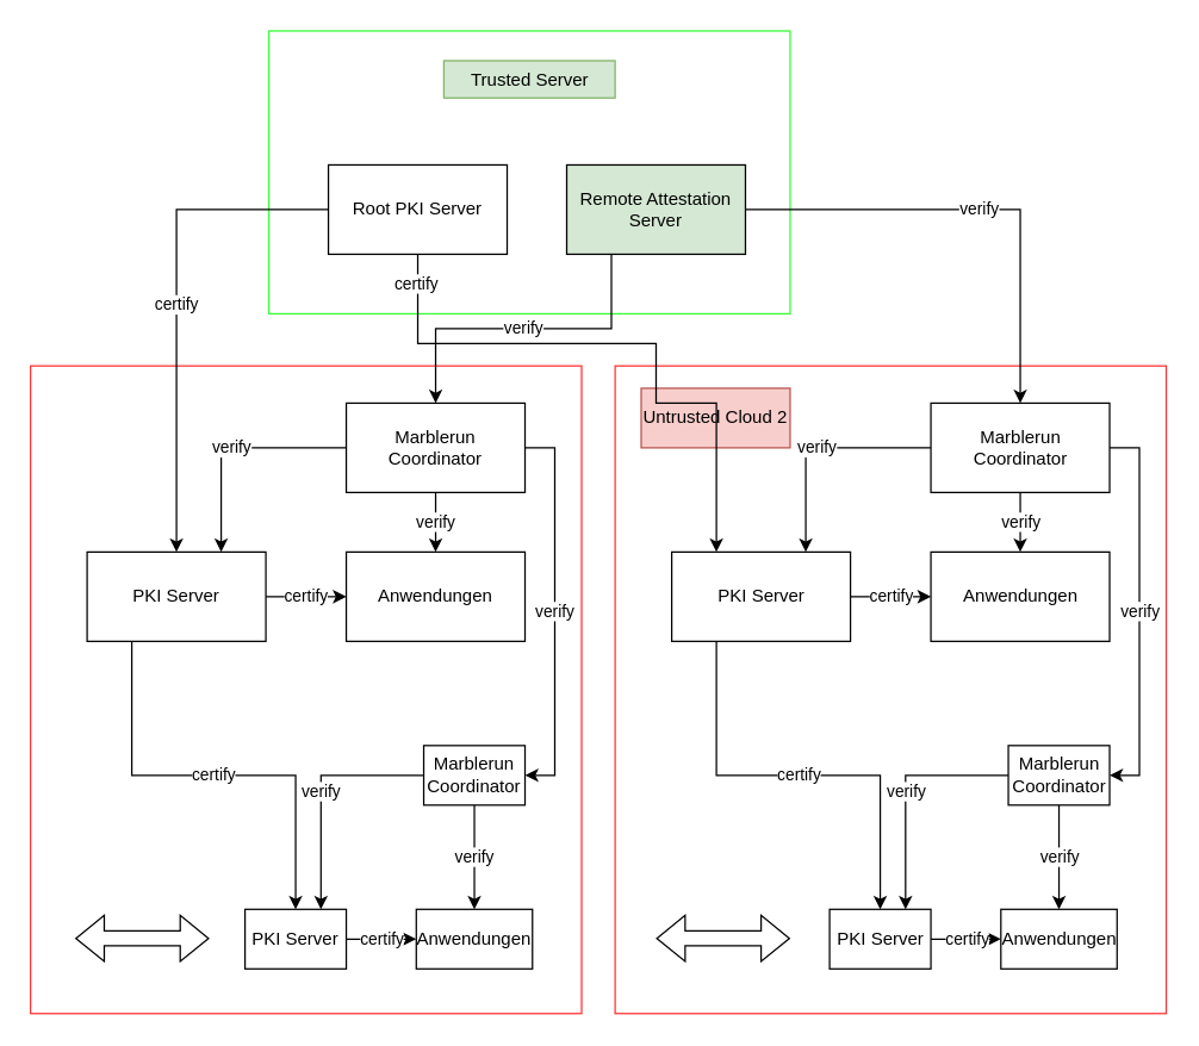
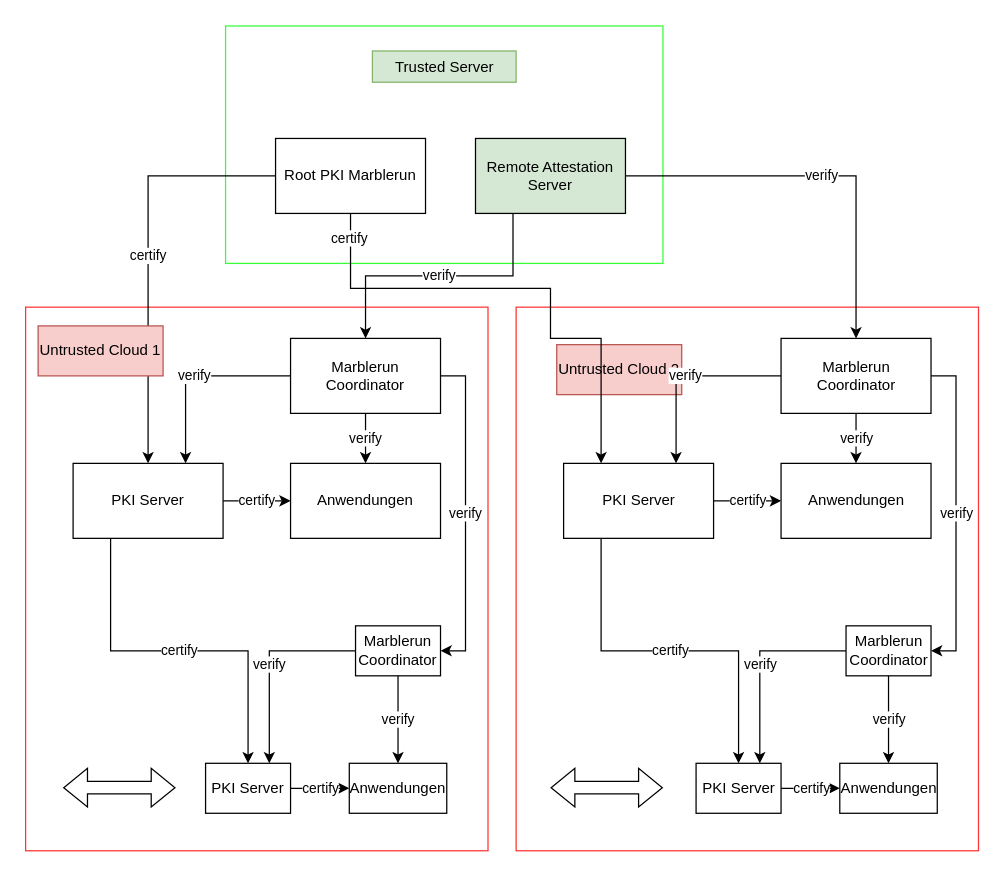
  <mxCell id="0" />
  <mxCell id="1" parent="0" />
  <mxCell id="2" value="" style="rounded=0;whiteSpace=wrap;html=1;strokeColor=#FF3333;" vertex="1" parent="1"><mxGeometry x="412.5" y="245" width="370" height="435" as="geometry" /></mxCell>
  <mxCell id="3" value="" style="rounded=0;whiteSpace=wrap;html=1;strokeColor=#FF3333;" vertex="1" parent="1"><mxGeometry x="20" y="245" width="370" height="435" as="geometry" /></mxCell>
  <mxCell id="4" value="" style="rounded=0;whiteSpace=wrap;html=1;strokeColor=#33FF33;" vertex="1" parent="1"><mxGeometry x="180" y="20" width="350" height="190" as="geometry" /></mxCell>
  <mxCell id="5" value="Trusted Server" style="text;html=1;strokeColor=#82b366;fillColor=#d5e8d4;align=center;verticalAlign=middle;whiteSpace=wrap;rounded=0;" vertex="1" parent="1"><mxGeometry x="297.5" y="40" width="115" height="25" as="geometry" /></mxCell>
  <mxCell id="6" value="certify" style="edgeStyle=orthogonalEdgeStyle;rounded=0;orthogonalLoop=1;jettySize=auto;html=1;exitX=0;exitY=0.5;exitDx=0;exitDy=0;" edge="1" parent="1" source="7" target="18"><mxGeometry relative="1" as="geometry" /></mxCell>
- <mxCell id="7" value="Root PKI Server" style="rounded=0;whiteSpace=wrap;html=1;" vertex="1" parent="1"><mxGeometry x="220" y="110" width="120" height="60" as="geometry" /></mxCell>
+ <mxCell id="7" value="Root PKI Marblerun" style="rounded=0;whiteSpace=wrap;html=1;" vertex="1" parent="1"><mxGeometry x="220" y="110" width="120" height="60" as="geometry" /></mxCell>
  <mxCell id="8" value="verify" style="edgeStyle=orthogonalEdgeStyle;rounded=0;orthogonalLoop=1;jettySize=auto;html=1;exitX=0.25;exitY=1;exitDx=0;exitDy=0;entryX=0.5;entryY=0;entryDx=0;entryDy=0;" edge="1" parent="1" source="10" target="15"><mxGeometry relative="1" as="geometry" /></mxCell>
  <mxCell id="9" value="verify" style="edgeStyle=orthogonalEdgeStyle;rounded=0;orthogonalLoop=1;jettySize=auto;html=1;exitX=1;exitY=0.5;exitDx=0;exitDy=0;entryX=0.5;entryY=0;entryDx=0;entryDy=0;" edge="1" parent="1" source="10" target="30"><mxGeometry relative="1" as="geometry" /></mxCell>
  <mxCell id="10" value="Remote Attestation Server" style="rounded=0;whiteSpace=wrap;html=1;fillColor=#d5e8d4;" vertex="1" parent="1"><mxGeometry x="380" y="110" width="120" height="60" as="geometry" /></mxCell>
+ <mxCell id="11" value="Untrusted Cloud 1" style="text;html=1;strokeColor=#b85450;fillColor=#f8cecc;align=center;verticalAlign=middle;whiteSpace=wrap;rounded=0;" vertex="1" parent="1"><mxGeometry x="30" y="260" width="100" height="40" as="geometry" /></mxCell>
  <mxCell id="12" value="verify" style="edgeStyle=orthogonalEdgeStyle;rounded=0;orthogonalLoop=1;jettySize=auto;html=1;exitX=0;exitY=0.5;exitDx=0;exitDy=0;entryX=0.75;entryY=0;entryDx=0;entryDy=0;" edge="1" parent="1" source="15" target="18"><mxGeometry relative="1" as="geometry" /></mxCell>
  <mxCell id="13" value="verify" style="edgeStyle=orthogonalEdgeStyle;rounded=0;orthogonalLoop=1;jettySize=auto;html=1;exitX=0.5;exitY=1;exitDx=0;exitDy=0;" edge="1" parent="1" source="15" target="19"><mxGeometry relative="1" as="geometry" /></mxCell>
  <mxCell id="14" value="verify" style="edgeStyle=orthogonalEdgeStyle;rounded=0;orthogonalLoop=1;jettySize=auto;html=1;exitX=1;exitY=0.5;exitDx=0;exitDy=0;entryX=1;entryY=0.5;entryDx=0;entryDy=0;" edge="1" parent="1" source="15" target="24"><mxGeometry relative="1" as="geometry" /></mxCell>
  <mxCell id="15" value="Marblerun Coordinator" style="rounded=0;whiteSpace=wrap;html=1;" vertex="1" parent="1"><mxGeometry x="232" y="270" width="120" height="60" as="geometry" /></mxCell>
  <mxCell id="16" value="certify" style="edgeStyle=orthogonalEdgeStyle;rounded=0;orthogonalLoop=1;jettySize=auto;html=1;exitX=1;exitY=0.5;exitDx=0;exitDy=0;" edge="1" parent="1" source="18" target="19"><mxGeometry relative="1" as="geometry" /></mxCell>
  <mxCell id="17" value="certify" style="edgeStyle=orthogonalEdgeStyle;rounded=0;orthogonalLoop=1;jettySize=auto;html=1;exitX=0.25;exitY=1;exitDx=0;exitDy=0;entryX=0.5;entryY=0;entryDx=0;entryDy=0;" edge="1" parent="1" source="18" target="21"><mxGeometry relative="1" as="geometry" /></mxCell>
  <mxCell id="18" value="PKI Server" style="rounded=0;whiteSpace=wrap;html=1;" vertex="1" parent="1"><mxGeometry x="58" y="370" width="120" height="60" as="geometry" /></mxCell>
  <mxCell id="19" value="Anwendungen" style="rounded=0;whiteSpace=wrap;html=1;" vertex="1" parent="1"><mxGeometry x="232" y="370" width="120" height="60" as="geometry" /></mxCell>
  <mxCell id="20" value="certify" style="edgeStyle=orthogonalEdgeStyle;rounded=0;orthogonalLoop=1;jettySize=auto;html=1;exitX=1;exitY=0.5;exitDx=0;exitDy=0;entryX=0;entryY=0.5;entryDx=0;entryDy=0;" edge="1" parent="1" source="21" target="26"><mxGeometry relative="1" as="geometry" /></mxCell>
  <mxCell id="21" value="PKI Server" style="rounded=0;whiteSpace=wrap;html=1;" vertex="1" parent="1"><mxGeometry x="164" y="610" width="68" height="40" as="geometry" /></mxCell>
  <mxCell id="22" value="verify" style="edgeStyle=orthogonalEdgeStyle;rounded=0;orthogonalLoop=1;jettySize=auto;html=1;exitX=0;exitY=0.5;exitDx=0;exitDy=0;entryX=0.75;entryY=0;entryDx=0;entryDy=0;" edge="1" parent="1" source="24" target="21"><mxGeometry relative="1" as="geometry" /></mxCell>
  <mxCell id="23" value="verify" style="edgeStyle=orthogonalEdgeStyle;rounded=0;orthogonalLoop=1;jettySize=auto;html=1;exitX=0.5;exitY=1;exitDx=0;exitDy=0;" edge="1" parent="1" source="24" target="26"><mxGeometry relative="1" as="geometry" /></mxCell>
  <mxCell id="24" value="Marblerun Coordinator" style="rounded=0;whiteSpace=wrap;html=1;" vertex="1" parent="1"><mxGeometry x="284" y="500" width="68" height="40" as="geometry" /></mxCell>
- <mxCell id="25" value="Untrusted Cloud 2" style="text;html=1;strokeColor=#b85450;fillColor=#f8cecc;align=center;verticalAlign=middle;whiteSpace=wrap;rounded=0;" vertex="1" parent="1"><mxGeometry x="430" y="260" width="100" height="40" as="geometry" /></mxCell>
+ <mxCell id="25" value="Untrusted Cloud 2" style="text;html=1;strokeColor=#b85450;fillColor=#f8cecc;align=center;verticalAlign=middle;whiteSpace=wrap;rounded=0;" vertex="1" parent="1"><mxGeometry x="445" y="275" width="100" height="40" as="geometry" /></mxCell>
  <mxCell id="26" value="Anwendungen" style="rounded=0;whiteSpace=wrap;html=1;" vertex="1" parent="1"><mxGeometry x="279" y="610" width="78" height="40" as="geometry" /></mxCell>
  <mxCell id="27" value="verify" style="edgeStyle=orthogonalEdgeStyle;rounded=0;orthogonalLoop=1;jettySize=auto;html=1;exitX=0;exitY=0.5;exitDx=0;exitDy=0;entryX=0.75;entryY=0;entryDx=0;entryDy=0;" edge="1" parent="1" source="30" target="33"><mxGeometry relative="1" as="geometry" /></mxCell>
  <mxCell id="28" value="verify" style="edgeStyle=orthogonalEdgeStyle;rounded=0;orthogonalLoop=1;jettySize=auto;html=1;exitX=0.5;exitY=1;exitDx=0;exitDy=0;" edge="1" parent="1" source="30" target="34"><mxGeometry relative="1" as="geometry" /></mxCell>
  <mxCell id="29" value="verify" style="edgeStyle=orthogonalEdgeStyle;rounded=0;orthogonalLoop=1;jettySize=auto;html=1;exitX=1;exitY=0.5;exitDx=0;exitDy=0;entryX=1;entryY=0.5;entryDx=0;entryDy=0;" edge="1" parent="1" source="30" target="39"><mxGeometry relative="1" as="geometry" /></mxCell>
  <mxCell id="30" value="Marblerun Coordinator" style="rounded=0;whiteSpace=wrap;html=1;" vertex="1" parent="1"><mxGeometry x="624.5" y="270" width="120" height="60" as="geometry" /></mxCell>
  <mxCell id="31" value="certify" style="edgeStyle=orthogonalEdgeStyle;rounded=0;orthogonalLoop=1;jettySize=auto;html=1;exitX=1;exitY=0.5;exitDx=0;exitDy=0;" edge="1" parent="1" source="33" target="34"><mxGeometry relative="1" as="geometry" /></mxCell>
  <mxCell id="32" value="certify" style="edgeStyle=orthogonalEdgeStyle;rounded=0;orthogonalLoop=1;jettySize=auto;html=1;exitX=0.25;exitY=1;exitDx=0;exitDy=0;entryX=0.5;entryY=0;entryDx=0;entryDy=0;" edge="1" parent="1" source="33" target="36"><mxGeometry relative="1" as="geometry" /></mxCell>
  <mxCell id="33" value="PKI Server" style="rounded=0;whiteSpace=wrap;html=1;" vertex="1" parent="1"><mxGeometry x="450.5" y="370" width="120" height="60" as="geometry" /></mxCell>
  <mxCell id="34" value="Anwendungen" style="rounded=0;whiteSpace=wrap;html=1;" vertex="1" parent="1"><mxGeometry x="624.5" y="370" width="120" height="60" as="geometry" /></mxCell>
  <mxCell id="35" value="certify" style="edgeStyle=orthogonalEdgeStyle;rounded=0;orthogonalLoop=1;jettySize=auto;html=1;exitX=1;exitY=0.5;exitDx=0;exitDy=0;entryX=0;entryY=0.5;entryDx=0;entryDy=0;" edge="1" parent="1" source="36" target="40"><mxGeometry relative="1" as="geometry" /></mxCell>
  <mxCell id="36" value="PKI Server" style="rounded=0;whiteSpace=wrap;html=1;" vertex="1" parent="1"><mxGeometry x="556.5" y="610" width="68" height="40" as="geometry" /></mxCell>
  <mxCell id="37" value="verify" style="edgeStyle=orthogonalEdgeStyle;rounded=0;orthogonalLoop=1;jettySize=auto;html=1;exitX=0;exitY=0.5;exitDx=0;exitDy=0;entryX=0.75;entryY=0;entryDx=0;entryDy=0;" edge="1" parent="1" source="39" target="36"><mxGeometry relative="1" as="geometry" /></mxCell>
  <mxCell id="38" value="verify" style="edgeStyle=orthogonalEdgeStyle;rounded=0;orthogonalLoop=1;jettySize=auto;html=1;exitX=0.5;exitY=1;exitDx=0;exitDy=0;" edge="1" parent="1" source="39" target="40"><mxGeometry relative="1" as="geometry" /></mxCell>
  <mxCell id="39" value="Marblerun Coordinator" style="rounded=0;whiteSpace=wrap;html=1;" vertex="1" parent="1"><mxGeometry x="676.5" y="500" width="68" height="40" as="geometry" /></mxCell>
  <mxCell id="40" value="Anwendungen" style="rounded=0;whiteSpace=wrap;html=1;" vertex="1" parent="1"><mxGeometry x="671.5" y="610" width="78" height="40" as="geometry" /></mxCell>
  <mxCell id="41" style="edgeStyle=orthogonalEdgeStyle;rounded=0;orthogonalLoop=1;jettySize=auto;html=1;exitX=0.5;exitY=1;exitDx=0;exitDy=0;entryX=0.25;entryY=0;entryDx=0;entryDy=0;" edge="1" parent="1" source="7" target="33"><mxGeometry relative="1" as="geometry"><mxPoint x="480" y="220" as="targetPoint" /><Array as="points"><mxPoint x="280" y="230" /><mxPoint x="440" y="230" /><mxPoint x="440" y="270" /><mxPoint x="481" y="270" /></Array></mxGeometry></mxCell>
  <mxCell id="42" value="certify" style="edgeLabel;html=1;align=center;verticalAlign=middle;resizable=0;points=[];" vertex="1" connectable="0" parent="41"><mxGeometry x="-0.905" y="-2" relative="1" as="geometry"><mxPoint as="offset" /></mxGeometry></mxCell>
  <mxCell id="43" value="" style="shape=flexArrow;endArrow=classic;startArrow=classic;html=1;rounded=0;" edge="1" parent="1"><mxGeometry width="100" height="100" relative="1" as="geometry"><mxPoint x="50" y="629.5" as="sourcePoint" /><mxPoint x="140" y="629.5" as="targetPoint" /></mxGeometry></mxCell>
  <mxCell id="44" value="" style="shape=flexArrow;endArrow=classic;startArrow=classic;html=1;rounded=0;" edge="1" parent="1"><mxGeometry width="100" height="100" relative="1" as="geometry"><mxPoint x="440" y="629.5" as="sourcePoint" /><mxPoint x="530" y="629.5" as="targetPoint" /></mxGeometry></mxCell>
